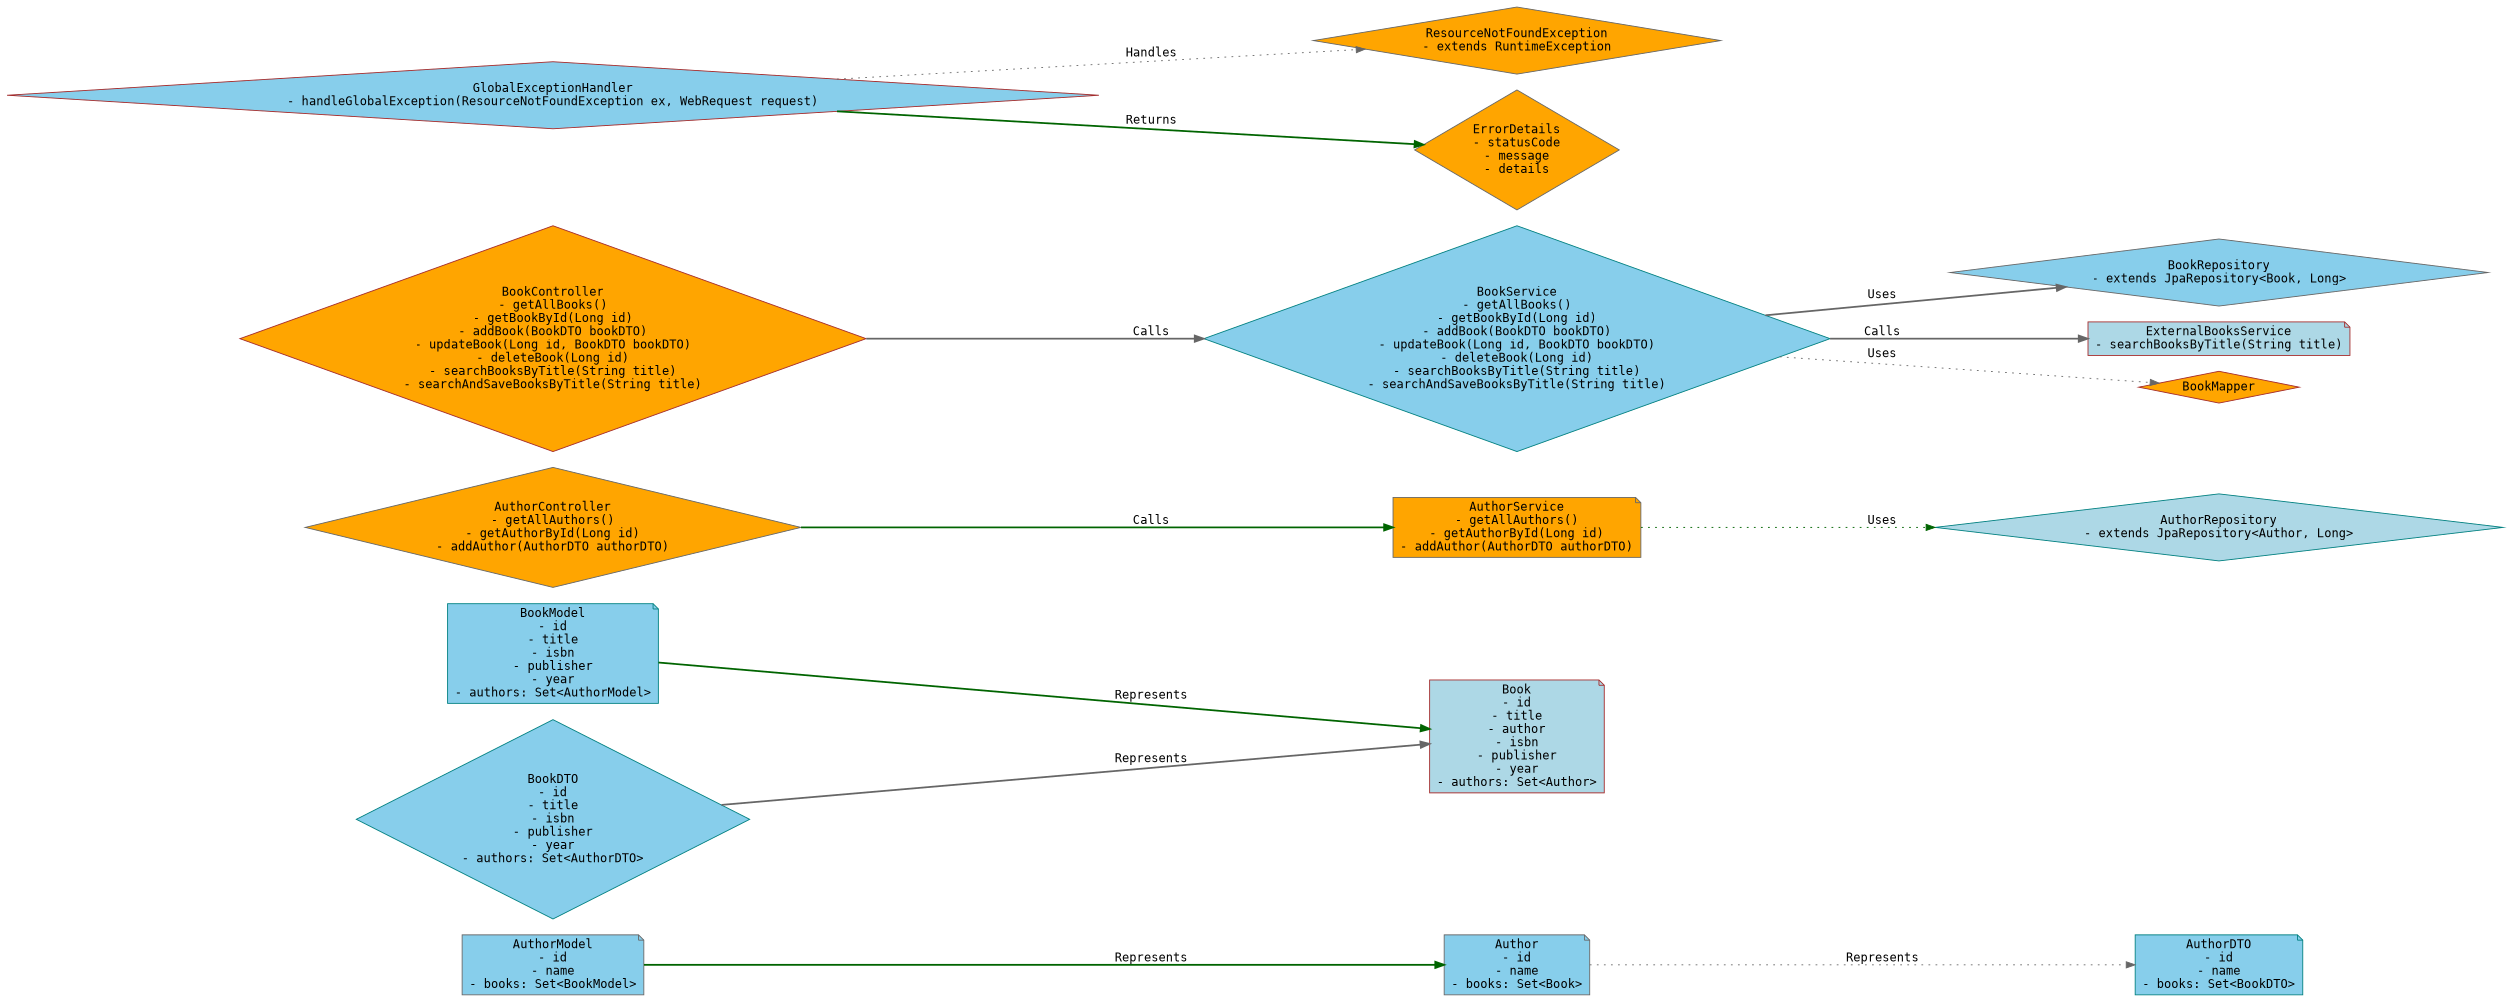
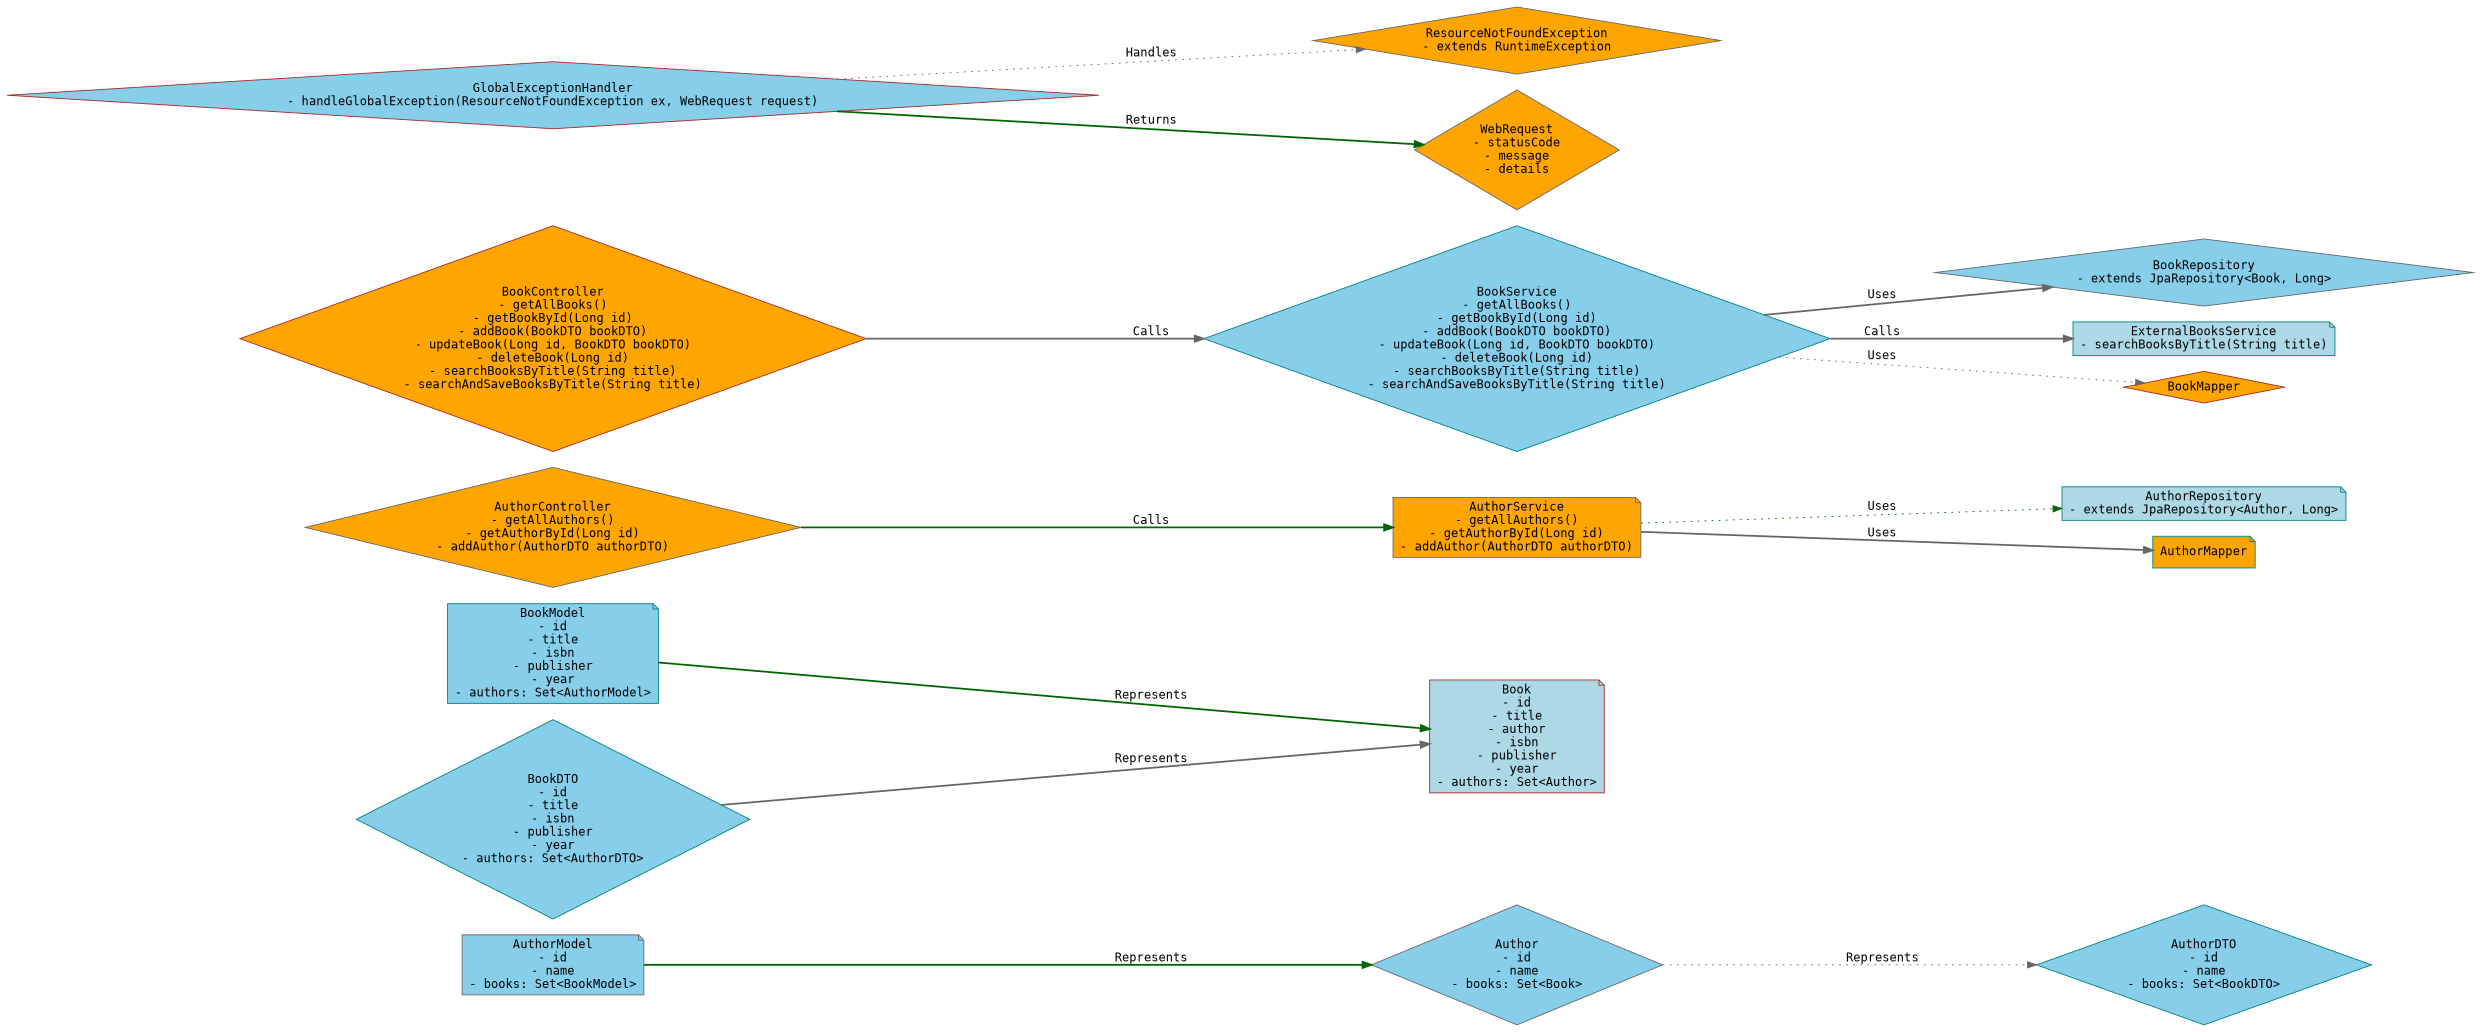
  digraph {
    fontname="DejaVu Sans Mono"
    rankdir=LR
    node [color=gray40 fillcolor=skyblue fontname="DejaVu Sans Mono" shape=diamond style=filled]
    edge [color=gray40 fontname="DejaVu Sans Mono" style=bold]
-   n1 [label="Author\n- id\n- name\n- books: Set<Book>" shape=note]
-   n2 [color=teal label="AuthorDTO\n- id\n- name\n- books: Set<BookDTO>" shape=note]
+   n1 [label="Author\n- id\n- name\n- books: Set<Book>"]
+   n2 [color=teal label="AuthorDTO\n- id\n- name\n- books: Set<BookDTO>"]
    n3 [color=brown fillcolor=lightblue label="Book\n- id\n- title\n- author\n- isbn\n- publisher\n- year\n- authors: Set<Author>" shape=note]
    n4 [label="AuthorModel\n- id\n- name\n- books: Set<BookModel>" shape=note]
    n5 [color=teal label="BookModel\n- id\n- title\n- isbn\n- publisher\n- year\n- authors: Set<AuthorModel>" shape=note]
    n6 [color=teal label="BookDTO\n- id\n- title\n- isbn\n- publisher\n- year\n- authors: Set<AuthorDTO>"]
-   n7 [color=teal fillcolor=lightblue label="AuthorRepository\n- extends JpaRepository<Author, Long>"]
+   n7 [color=teal fillcolor=lightblue label="AuthorRepository\n- extends JpaRepository<Author, Long>" shape=note]
    n8 [label="BookRepository\n- extends JpaRepository<Book, Long>"]
    n9 [fillcolor=orange label="AuthorService\n- getAllAuthors()\n- getAuthorById(Long id)\n- addAuthor(AuthorDTO authorDTO)" shape=note]
+   AuthorMapper [color=teal fillcolor=orange shape=note]
    n11 [color=teal label="BookService\n- getAllBooks()\n- getBookById(Long id)\n- addBook(BookDTO bookDTO)\n- updateBook(Long id, BookDTO bookDTO)\n- deleteBook(Long id)\n- searchBooksByTitle(String title)\n- searchAndSaveBooksByTitle(String title)"]
-   n12 [color=brown fillcolor=lightblue label="ExternalBooksService\n- searchBooksByTitle(String title)" shape=note]
+   n12 [color=teal fillcolor=lightblue label="ExternalBooksService\n- searchBooksByTitle(String title)" shape=note]
    BookMapper [color=brown fillcolor=orange]
    n14 [fillcolor=orange label="AuthorController\n- getAllAuthors()\n- getAuthorById(Long id)\n- addAuthor(AuthorDTO authorDTO)"]
    n15 [color=brown fillcolor=orange label="BookController\n- getAllBooks()\n- getBookById(Long id)\n- addBook(BookDTO bookDTO)\n- updateBook(Long id, BookDTO bookDTO)\n- deleteBook(Long id)\n- searchBooksByTitle(String title)\n- searchAndSaveBooksByTitle(String title)"]
    n16 [color=brown label="GlobalExceptionHandler\n- handleGlobalException(ResourceNotFoundException ex, WebRequest request)"]
    n17 [fillcolor=orange label="ResourceNotFoundException\n- extends RuntimeException"]
-   n18 [fillcolor=orange label="ErrorDetails\n- statusCode\n- message\n- details"]
+   n18 [fillcolor=orange label="WebRequest\n- statusCode\n- message\n- details"]
    n1 -> n2 [label=Represents style=dotted]
    n4 -> n1 [color=darkgreen label=Represents]
    n5 -> n3 [color=darkgreen label=Represents]
    n6 -> n3 [label=Represents]
    n9 -> n7 [color=darkgreen label=Uses style=dotted]
+   n9 -> AuthorMapper [label=Uses]
    n11 -> n8 [label=Uses]
    n11 -> n12 [label=Calls]
    n11 -> BookMapper [label=Uses style=dotted]
    n14 -> n9 [color=darkgreen label=Calls]
    n15 -> n11 [label=Calls]
    n16 -> n17 [label=Handles style=dotted]
    n16 -> n18 [color=darkgreen label=Returns]
  }
